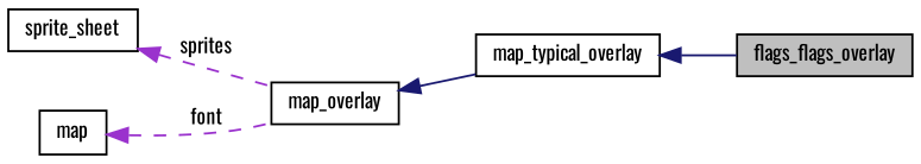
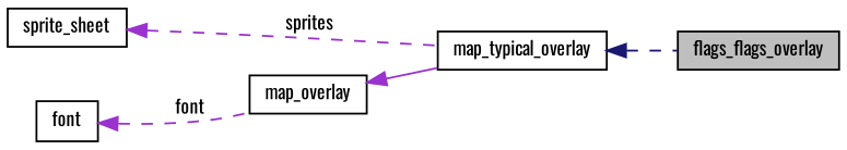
  digraph {
    fontname=Oswald
    rankdir=LR
    node [color=black fillcolor=white fontname=Oswald fontsize=10 shape=record style=filled]
    edge [color=midnightblue dir=back fontname=Oswald fontsize=10 labelfontname=Helvetica labelfontsize=10 style=solid]
    n1 [fillcolor=grey75 fontcolor=black height=0.2 label=flags_flags_overlay width=0.4]
    n2 [height=0.2 label=map_typical_overlay width=0.4]
    n3 [height=0.2 label=map_overlay width=0.4]
    n4 [height=0.2 label=sprite_sheet width=0.4]
-   n5 [height=0.2 label=map width=0.4]
-   n2 -> n1
-   n3 -> n2
-   n4 -> n3 [color=darkorchid3 label=" sprites" style=dashed]
+   n5 [height=0.2 label=font width=0.4]
+   n2 -> n1 [style=dashed]
+   n3 -> n2 [color=darkorchid3]
+   n4 -> n2 [color=darkorchid3 label=" sprites" style=dashed]
    n5 -> n3 [color=darkorchid3 label=" font" style=dashed]
  }
